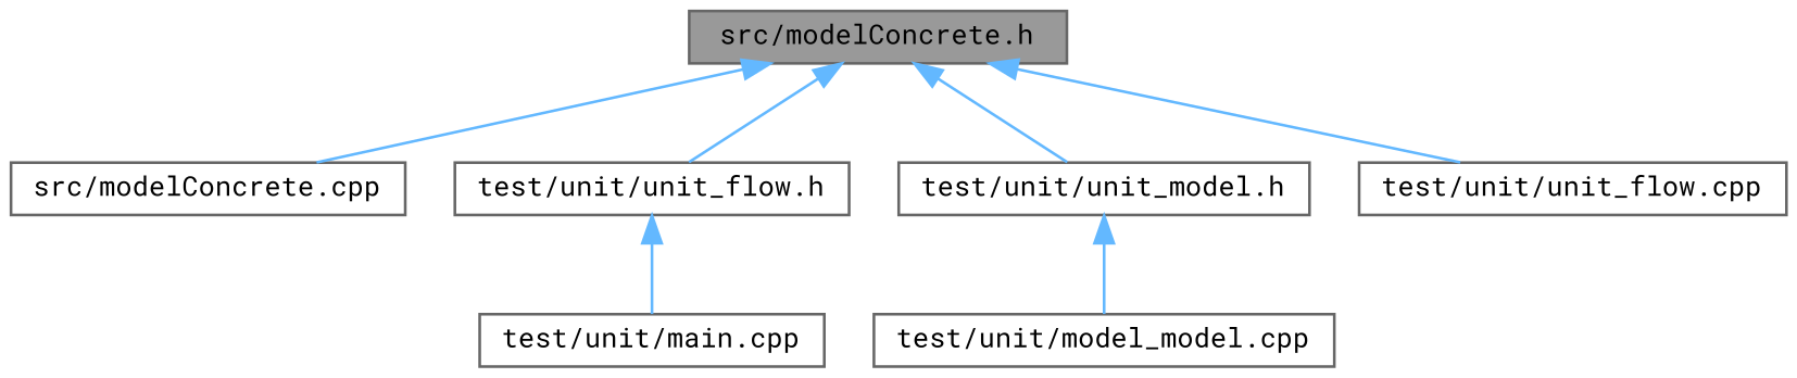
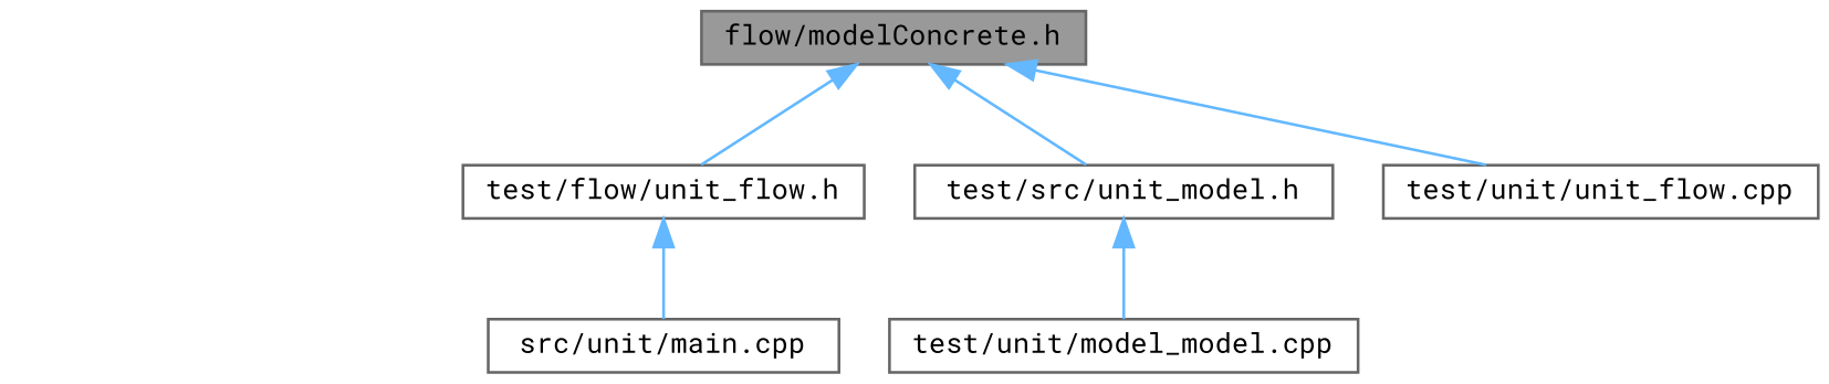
  digraph {
    fontname="Roboto Mono"
    node [color=grey40 fillcolor=white fontname="Roboto Mono" fontsize=10 shape=box style=filled]
    edge [color=steelblue1 dir=back fontname="Roboto Mono" fontsize=10 labelfontname=Helvetica labelfontsize=10 style=solid]
-   n1 [color=gray40 fillcolor=grey60 fontcolor=black height=0.2 label="src/modelConcrete.h" width=0.4]
-   n2 [height=0.2 label="src/modelConcrete.cpp" width=0.4]
-   n3 [height=0.2 label="test/unit/unit_flow.h" width=0.4]
-   n4 [height=0.2 label="test/unit/unit_model.h" width=0.4]
+   n1 [color=gray40 fillcolor=grey60 fontcolor=black height=0.2 label="flow/modelConcrete.h" width=0.4]
+   n3 [height=0.2 label="test/flow/unit_flow.h" width=0.4]
+   n4 [height=0.2 label="test/src/unit_model.h" width=0.4]
    n5 [height=0.2 label="test/unit/unit_flow.cpp" width=0.4]
-   n6 [height=0.2 label="test/unit/main.cpp" width=0.4]
+   n6 [height=0.2 label="src/unit/main.cpp" width=0.4]
    n7 [height=0.2 label="test/unit/model_model.cpp" width=0.4]
-   n1 -> n2
    n1 -> n3
    n1 -> n4
    n1 -> n5
    n3 -> n6
    n4 -> n7
  }
